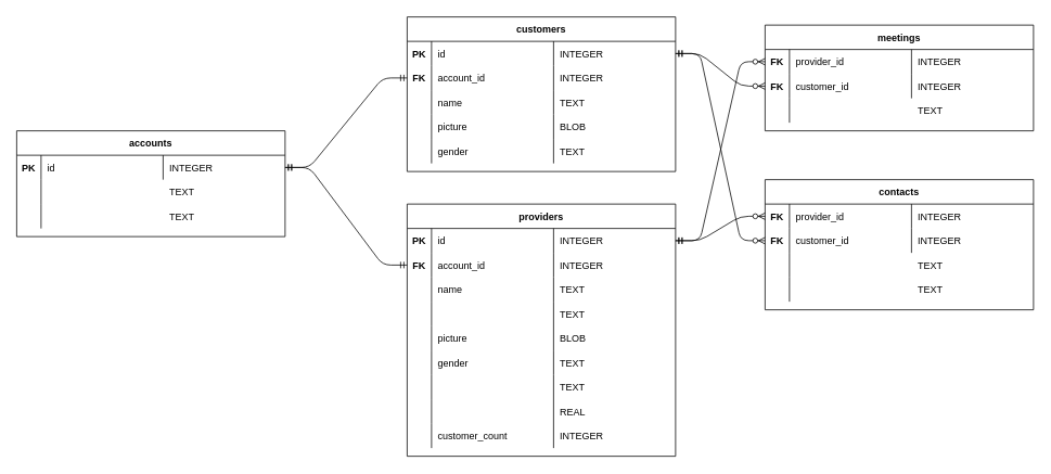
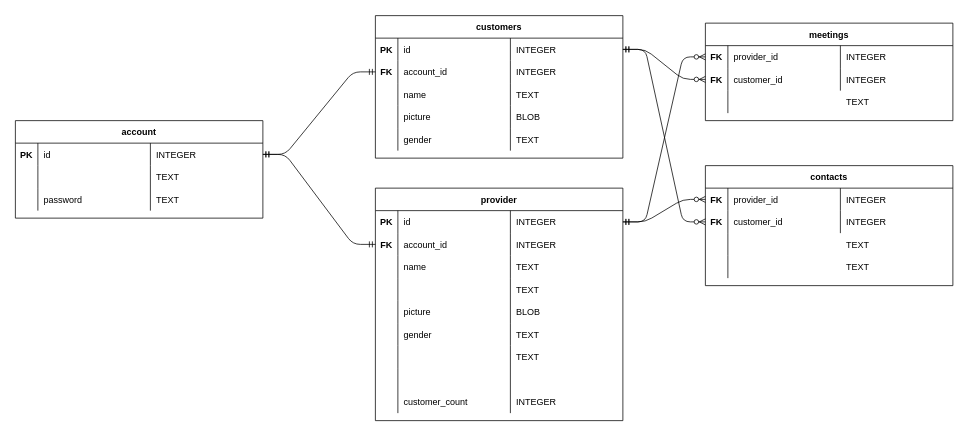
  <mxCell id="0" />
  <mxCell id="1" parent="0" />
- <mxCell id="2" value="accounts" style="shape=table;startSize=30;container=1;collapsible=1;childLayout=tableLayout;fixedRows=1;rowLines=0;fontStyle=1;align=center;resizeLast=1;" vertex="1" parent="1"><mxGeometry x="20" y="160" width="330" height="130" as="geometry" /></mxCell>
+ <mxCell id="2" value="account" style="shape=table;startSize=30;container=1;collapsible=1;childLayout=tableLayout;fixedRows=1;rowLines=0;fontStyle=1;align=center;resizeLast=1;" vertex="1" parent="1"><mxGeometry x="20" y="160" width="330" height="130" as="geometry" /></mxCell>
  <mxCell id="3" value="" style="shape=partialRectangle;collapsible=0;dropTarget=0;pointerEvents=0;fillColor=none;top=0;left=0;bottom=1;right=0;points=[[0,0.5],[1,0.5]];portConstraint=eastwest;strokeColor=none;" vertex="1" parent="2"><mxGeometry y="30" width="330" height="30" as="geometry" /></mxCell>
  <mxCell id="4" value="PK" style="shape=partialRectangle;connectable=0;fillColor=none;top=0;left=0;bottom=0;right=0;fontStyle=1;overflow=hidden;strokeColor=none;" vertex="1" parent="3"><mxGeometry width="30" height="30" as="geometry" /></mxCell>
  <mxCell id="5" value="id" style="shape=partialRectangle;connectable=0;fillColor=none;top=0;left=0;bottom=0;right=0;align=left;spacingLeft=6;fontStyle=0;overflow=hidden;strokeColor=none;" vertex="1" parent="3"><mxGeometry x="30" width="150" height="30" as="geometry" /></mxCell>
  <mxCell id="6" value="INTEGER" style="shape=partialRectangle;connectable=0;fillColor=none;top=0;left=0;bottom=0;right=0;align=left;spacingLeft=6;fontStyle=0;overflow=hidden;strokeColor=none;" vertex="1" parent="3"><mxGeometry x="180" width="150" height="30" as="geometry" /></mxCell>
  <mxCell id="7" value="" style="shape=partialRectangle;collapsible=0;dropTarget=0;pointerEvents=0;fillColor=none;top=0;left=0;bottom=0;right=0;points=[[0,0.5],[1,0.5]];portConstraint=eastwest;" vertex="1" parent="2"><mxGeometry y="60" width="330" height="30" as="geometry" /></mxCell>
  <mxCell id="8" value="" style="shape=partialRectangle;connectable=0;fillColor=none;top=0;left=0;bottom=0;right=0;editable=1;overflow=hidden;" vertex="1" parent="7"><mxGeometry width="30" height="30" as="geometry" /></mxCell>
  <mxCell id="9" value="TEXT" style="shape=partialRectangle;connectable=0;fillColor=none;top=0;left=0;bottom=0;right=0;align=left;spacingLeft=6;overflow=hidden;" vertex="1" parent="7"><mxGeometry x="180" width="150" height="30" as="geometry" /></mxCell>
  <mxCell id="10" value="" style="shape=partialRectangle;collapsible=0;dropTarget=0;pointerEvents=0;fillColor=none;top=0;left=0;bottom=0;right=0;points=[[0,0.5],[1,0.5]];portConstraint=eastwest;" vertex="1" parent="2"><mxGeometry y="90" width="330" height="30" as="geometry" /></mxCell>
  <mxCell id="11" value="" style="shape=partialRectangle;connectable=0;fillColor=none;top=0;left=0;bottom=0;right=0;editable=1;overflow=hidden;" vertex="1" parent="10"><mxGeometry width="30" height="30" as="geometry" /></mxCell>
+ <mxCell id="12" value="password" style="shape=partialRectangle;connectable=0;fillColor=none;top=0;left=0;bottom=0;right=0;align=left;spacingLeft=6;overflow=hidden;" vertex="1" parent="10"><mxGeometry x="30" width="150" height="30" as="geometry" /></mxCell>
  <mxCell id="13" value="TEXT" style="shape=partialRectangle;connectable=0;fillColor=none;top=0;left=0;bottom=0;right=0;align=left;spacingLeft=6;overflow=hidden;" vertex="1" parent="10"><mxGeometry x="180" width="150" height="30" as="geometry" /></mxCell>
  <mxCell id="14" value="" style="edgeStyle=entityRelationEdgeStyle;fontSize=12;html=1;endArrow=ERmandOne;startArrow=ERmandOne;entryX=1;entryY=0.5;entryDx=0;entryDy=0;exitX=0;exitY=0.5;exitDx=0;exitDy=0;" edge="1" parent="1" source="20" target="3"><mxGeometry width="100" height="100" relative="1" as="geometry"><mxPoint x="480" y="65" as="sourcePoint" /><mxPoint x="210" y="170" as="targetPoint" /></mxGeometry></mxCell>
  <mxCell id="15" value="customers" style="shape=table;startSize=30;container=1;collapsible=1;childLayout=tableLayout;fixedRows=1;rowLines=0;fontStyle=1;align=center;resizeLast=1;" vertex="1" parent="1"><mxGeometry x="500" y="20" width="330" height="190" as="geometry" /></mxCell>
  <mxCell id="16" value="" style="shape=partialRectangle;collapsible=0;dropTarget=0;pointerEvents=0;fillColor=none;top=0;left=0;bottom=1;right=0;points=[[0,0.5],[1,0.5]];portConstraint=eastwest;strokeColor=none;" vertex="1" parent="15"><mxGeometry y="30" width="330" height="30" as="geometry" /></mxCell>
  <mxCell id="17" value="PK" style="shape=partialRectangle;connectable=0;fillColor=none;top=0;left=0;bottom=0;right=0;fontStyle=1;overflow=hidden;strokeColor=none;" vertex="1" parent="16"><mxGeometry width="30" height="30" as="geometry" /></mxCell>
  <mxCell id="18" value="id" style="shape=partialRectangle;connectable=0;fillColor=none;top=0;left=0;bottom=0;right=0;align=left;spacingLeft=6;fontStyle=0;overflow=hidden;strokeColor=none;" vertex="1" parent="16"><mxGeometry x="30" width="150" height="30" as="geometry" /></mxCell>
  <mxCell id="19" value="INTEGER" style="shape=partialRectangle;connectable=0;fillColor=none;top=0;left=0;bottom=0;right=0;align=left;spacingLeft=6;fontStyle=0;overflow=hidden;strokeColor=none;" vertex="1" parent="16"><mxGeometry x="180" width="150" height="30" as="geometry" /></mxCell>
  <mxCell id="20" value="" style="shape=partialRectangle;collapsible=0;dropTarget=0;pointerEvents=0;fillColor=none;top=0;left=0;bottom=0;right=0;points=[[0,0.5],[1,0.5]];portConstraint=eastwest;" vertex="1" parent="15"><mxGeometry y="60" width="330" height="30" as="geometry" /></mxCell>
  <mxCell id="21" value="FK" style="shape=partialRectangle;connectable=0;fillColor=none;top=0;left=0;bottom=0;right=0;editable=1;overflow=hidden;fontStyle=1" vertex="1" parent="20"><mxGeometry width="30" height="30" as="geometry" /></mxCell>
  <mxCell id="22" value="account_id" style="shape=partialRectangle;connectable=0;fillColor=none;top=0;left=0;bottom=0;right=0;align=left;spacingLeft=6;overflow=hidden;" vertex="1" parent="20"><mxGeometry x="30" width="150" height="30" as="geometry" /></mxCell>
  <mxCell id="23" value="INTEGER" style="shape=partialRectangle;connectable=0;fillColor=none;top=0;left=0;bottom=0;right=0;align=left;spacingLeft=6;overflow=hidden;" vertex="1" parent="20"><mxGeometry x="180" width="150" height="30" as="geometry" /></mxCell>
  <mxCell id="24" value="" style="shape=partialRectangle;collapsible=0;dropTarget=0;pointerEvents=0;fillColor=none;top=0;left=0;bottom=0;right=0;points=[[0,0.5],[1,0.5]];portConstraint=eastwest;" vertex="1" parent="15"><mxGeometry y="90" width="330" height="30" as="geometry" /></mxCell>
  <mxCell id="25" value="" style="shape=partialRectangle;connectable=0;fillColor=none;top=0;left=0;bottom=0;right=0;editable=1;overflow=hidden;" vertex="1" parent="24"><mxGeometry width="30" height="30" as="geometry" /></mxCell>
  <mxCell id="26" value="name" style="shape=partialRectangle;connectable=0;fillColor=none;top=0;left=0;bottom=0;right=0;align=left;spacingLeft=6;overflow=hidden;" vertex="1" parent="24"><mxGeometry x="30" width="150" height="30" as="geometry" /></mxCell>
  <mxCell id="27" value="TEXT" style="shape=partialRectangle;connectable=0;fillColor=none;top=0;left=0;bottom=0;right=0;align=left;spacingLeft=6;overflow=hidden;" vertex="1" parent="24"><mxGeometry x="180" width="150" height="30" as="geometry" /></mxCell>
  <mxCell id="28" value="" style="shape=partialRectangle;collapsible=0;dropTarget=0;pointerEvents=0;fillColor=none;top=0;left=0;bottom=0;right=0;points=[[0,0.5],[1,0.5]];portConstraint=eastwest;fontSize=11;" vertex="1" parent="15"><mxGeometry y="120" width="330" height="30" as="geometry" /></mxCell>
  <mxCell id="29" value="" style="shape=partialRectangle;connectable=0;fillColor=none;top=0;left=0;bottom=0;right=0;editable=1;overflow=hidden;" vertex="1" parent="28"><mxGeometry width="30" height="30" as="geometry" /></mxCell>
  <mxCell id="30" value="picture" style="shape=partialRectangle;connectable=0;fillColor=none;top=0;left=0;bottom=0;right=0;align=left;spacingLeft=6;overflow=hidden;" vertex="1" parent="28"><mxGeometry x="30" width="150" height="30" as="geometry" /></mxCell>
  <mxCell id="31" value="BLOB" style="shape=partialRectangle;connectable=0;fillColor=none;top=0;left=0;bottom=0;right=0;align=left;spacingLeft=6;overflow=hidden;" vertex="1" parent="28"><mxGeometry x="180" width="150" height="30" as="geometry" /></mxCell>
  <mxCell id="32" style="shape=partialRectangle;collapsible=0;dropTarget=0;pointerEvents=0;fillColor=none;top=0;left=0;bottom=0;right=0;points=[[0,0.5],[1,0.5]];portConstraint=eastwest;" vertex="1" parent="15"><mxGeometry y="150" width="330" height="30" as="geometry" /></mxCell>
  <mxCell id="33" style="shape=partialRectangle;connectable=0;fillColor=none;top=0;left=0;bottom=0;right=0;editable=1;overflow=hidden;" vertex="1" parent="32"><mxGeometry width="30" height="30" as="geometry" /></mxCell>
  <mxCell id="34" value="gender" style="shape=partialRectangle;connectable=0;fillColor=none;top=0;left=0;bottom=0;right=0;align=left;spacingLeft=6;overflow=hidden;" vertex="1" parent="32"><mxGeometry x="30" width="150" height="30" as="geometry" /></mxCell>
  <mxCell id="35" value="TEXT" style="shape=partialRectangle;connectable=0;fillColor=none;top=0;left=0;bottom=0;right=0;align=left;spacingLeft=6;overflow=hidden;" vertex="1" parent="32"><mxGeometry x="180" width="150" height="30" as="geometry" /></mxCell>
- <mxCell id="36" value="providers" style="shape=table;startSize=30;container=1;collapsible=1;childLayout=tableLayout;fixedRows=1;rowLines=0;fontStyle=1;align=center;resizeLast=1;" vertex="1" parent="1"><mxGeometry x="500" y="250" width="330" height="310" as="geometry" /></mxCell>
+ <mxCell id="36" value="provider" style="shape=table;startSize=30;container=1;collapsible=1;childLayout=tableLayout;fixedRows=1;rowLines=0;fontStyle=1;align=center;resizeLast=1;" vertex="1" parent="1"><mxGeometry x="500" y="250" width="330" height="310" as="geometry" /></mxCell>
  <mxCell id="37" value="" style="shape=partialRectangle;collapsible=0;dropTarget=0;pointerEvents=0;fillColor=none;top=0;left=0;bottom=1;right=0;points=[[0,0.5],[1,0.5]];portConstraint=eastwest;strokeColor=none;" vertex="1" parent="36"><mxGeometry y="30" width="330" height="30" as="geometry" /></mxCell>
  <mxCell id="38" value="PK" style="shape=partialRectangle;connectable=0;fillColor=none;top=0;left=0;bottom=0;right=0;fontStyle=1;overflow=hidden;strokeColor=none;" vertex="1" parent="37"><mxGeometry width="30" height="30" as="geometry" /></mxCell>
  <mxCell id="39" value="id" style="shape=partialRectangle;connectable=0;fillColor=none;top=0;left=0;bottom=0;right=0;align=left;spacingLeft=6;fontStyle=0;overflow=hidden;strokeColor=none;" vertex="1" parent="37"><mxGeometry x="30" width="150" height="30" as="geometry" /></mxCell>
  <mxCell id="40" value="INTEGER" style="shape=partialRectangle;connectable=0;fillColor=none;top=0;left=0;bottom=0;right=0;align=left;spacingLeft=6;fontStyle=0;overflow=hidden;strokeColor=none;" vertex="1" parent="37"><mxGeometry x="180" width="150" height="30" as="geometry" /></mxCell>
  <mxCell id="41" value="" style="shape=partialRectangle;collapsible=0;dropTarget=0;pointerEvents=0;fillColor=none;top=0;left=0;bottom=0;right=0;points=[[0,0.5],[1,0.5]];portConstraint=eastwest;" vertex="1" parent="36"><mxGeometry y="60" width="330" height="30" as="geometry" /></mxCell>
  <mxCell id="42" value="FK" style="shape=partialRectangle;connectable=0;fillColor=none;top=0;left=0;bottom=0;right=0;editable=1;overflow=hidden;fontStyle=1" vertex="1" parent="41"><mxGeometry width="30" height="30" as="geometry" /></mxCell>
  <mxCell id="43" value="account_id" style="shape=partialRectangle;connectable=0;fillColor=none;top=0;left=0;bottom=0;right=0;align=left;spacingLeft=6;overflow=hidden;" vertex="1" parent="41"><mxGeometry x="30" width="150" height="30" as="geometry" /></mxCell>
  <mxCell id="44" value="INTEGER" style="shape=partialRectangle;connectable=0;fillColor=none;top=0;left=0;bottom=0;right=0;align=left;spacingLeft=6;overflow=hidden;" vertex="1" parent="41"><mxGeometry x="180" width="150" height="30" as="geometry" /></mxCell>
  <mxCell id="45" value="" style="shape=partialRectangle;collapsible=0;dropTarget=0;pointerEvents=0;fillColor=none;top=0;left=0;bottom=0;right=0;points=[[0,0.5],[1,0.5]];portConstraint=eastwest;" vertex="1" parent="36"><mxGeometry y="90" width="330" height="30" as="geometry" /></mxCell>
  <mxCell id="46" value="" style="shape=partialRectangle;connectable=0;fillColor=none;top=0;left=0;bottom=0;right=0;editable=1;overflow=hidden;" vertex="1" parent="45"><mxGeometry width="30" height="30" as="geometry" /></mxCell>
  <mxCell id="47" value="name" style="shape=partialRectangle;connectable=0;fillColor=none;top=0;left=0;bottom=0;right=0;align=left;spacingLeft=6;overflow=hidden;" vertex="1" parent="45"><mxGeometry x="30" width="150" height="30" as="geometry" /></mxCell>
  <mxCell id="48" value="TEXT" style="shape=partialRectangle;connectable=0;fillColor=none;top=0;left=0;bottom=0;right=0;align=left;spacingLeft=6;overflow=hidden;" vertex="1" parent="45"><mxGeometry x="180" width="150" height="30" as="geometry" /></mxCell>
  <mxCell id="49" value="" style="shape=partialRectangle;collapsible=0;dropTarget=0;pointerEvents=0;fillColor=none;top=0;left=0;bottom=0;right=0;points=[[0,0.5],[1,0.5]];portConstraint=eastwest;fontSize=11;" vertex="1" parent="36"><mxGeometry y="120" width="330" height="30" as="geometry" /></mxCell>
  <mxCell id="50" value="" style="shape=partialRectangle;connectable=0;fillColor=none;top=0;left=0;bottom=0;right=0;editable=1;overflow=hidden;" vertex="1" parent="49"><mxGeometry width="30" height="30" as="geometry" /></mxCell>
  <mxCell id="51" value="TEXT" style="shape=partialRectangle;connectable=0;fillColor=none;top=0;left=0;bottom=0;right=0;align=left;spacingLeft=6;overflow=hidden;" vertex="1" parent="49"><mxGeometry x="180" width="150" height="30" as="geometry" /></mxCell>
  <mxCell id="52" value="" style="shape=partialRectangle;collapsible=0;dropTarget=0;pointerEvents=0;fillColor=none;top=0;left=0;bottom=0;right=0;points=[[0,0.5],[1,0.5]];portConstraint=eastwest;fontSize=11;" vertex="1" parent="36"><mxGeometry y="150" width="330" height="30" as="geometry" /></mxCell>
  <mxCell id="53" value="" style="shape=partialRectangle;connectable=0;fillColor=none;top=0;left=0;bottom=0;right=0;editable=1;overflow=hidden;" vertex="1" parent="52"><mxGeometry width="30" height="30" as="geometry" /></mxCell>
  <mxCell id="54" value="picture" style="shape=partialRectangle;connectable=0;fillColor=none;top=0;left=0;bottom=0;right=0;align=left;spacingLeft=6;overflow=hidden;" vertex="1" parent="52"><mxGeometry x="30" width="150" height="30" as="geometry" /></mxCell>
  <mxCell id="55" value="BLOB" style="shape=partialRectangle;connectable=0;fillColor=none;top=0;left=0;bottom=0;right=0;align=left;spacingLeft=6;overflow=hidden;" vertex="1" parent="52"><mxGeometry x="180" width="150" height="30" as="geometry" /></mxCell>
  <mxCell id="56" style="shape=partialRectangle;collapsible=0;dropTarget=0;pointerEvents=0;fillColor=none;top=0;left=0;bottom=0;right=0;points=[[0,0.5],[1,0.5]];portConstraint=eastwest;" vertex="1" parent="36"><mxGeometry y="180" width="330" height="30" as="geometry" /></mxCell>
  <mxCell id="57" style="shape=partialRectangle;connectable=0;fillColor=none;top=0;left=0;bottom=0;right=0;editable=1;overflow=hidden;" vertex="1" parent="56"><mxGeometry width="30" height="30" as="geometry" /></mxCell>
  <mxCell id="58" value="gender" style="shape=partialRectangle;connectable=0;fillColor=none;top=0;left=0;bottom=0;right=0;align=left;spacingLeft=6;overflow=hidden;" vertex="1" parent="56"><mxGeometry x="30" width="150" height="30" as="geometry" /></mxCell>
  <mxCell id="59" value="TEXT" style="shape=partialRectangle;connectable=0;fillColor=none;top=0;left=0;bottom=0;right=0;align=left;spacingLeft=6;overflow=hidden;" vertex="1" parent="56"><mxGeometry x="180" width="150" height="30" as="geometry" /></mxCell>
  <mxCell id="60" value="" style="shape=partialRectangle;collapsible=0;dropTarget=0;pointerEvents=0;fillColor=none;top=0;left=0;bottom=0;right=0;points=[[0,0.5],[1,0.5]];portConstraint=eastwest;fontSize=11;" vertex="1" parent="36"><mxGeometry y="210" width="330" height="30" as="geometry" /></mxCell>
  <mxCell id="61" value="" style="shape=partialRectangle;connectable=0;fillColor=none;top=0;left=0;bottom=0;right=0;editable=1;overflow=hidden;" vertex="1" parent="60"><mxGeometry width="30" height="30" as="geometry" /></mxCell>
  <mxCell id="62" value="TEXT" style="shape=partialRectangle;connectable=0;fillColor=none;top=0;left=0;bottom=0;right=0;align=left;spacingLeft=6;overflow=hidden;" vertex="1" parent="60"><mxGeometry x="180" width="150" height="30" as="geometry" /></mxCell>
  <mxCell id="63" value="" style="shape=partialRectangle;collapsible=0;dropTarget=0;pointerEvents=0;fillColor=none;top=0;left=0;bottom=0;right=0;points=[[0,0.5],[1,0.5]];portConstraint=eastwest;fontSize=11;" vertex="1" parent="36"><mxGeometry y="240" width="330" height="30" as="geometry" /></mxCell>
  <mxCell id="64" value="" style="shape=partialRectangle;connectable=0;fillColor=none;top=0;left=0;bottom=0;right=0;editable=1;overflow=hidden;" vertex="1" parent="63"><mxGeometry width="30" height="30" as="geometry" /></mxCell>
- <mxCell id="65" value="REAL" style="shape=partialRectangle;connectable=0;fillColor=none;top=0;left=0;bottom=0;right=0;align=left;spacingLeft=6;overflow=hidden;" vertex="1" parent="63"><mxGeometry x="180" width="150" height="30" as="geometry" /></mxCell>
  <mxCell id="66" value="" style="shape=partialRectangle;collapsible=0;dropTarget=0;pointerEvents=0;fillColor=none;top=0;left=0;bottom=0;right=0;points=[[0,0.5],[1,0.5]];portConstraint=eastwest;fontSize=11;" vertex="1" parent="36"><mxGeometry y="270" width="330" height="30" as="geometry" /></mxCell>
  <mxCell id="67" value="" style="shape=partialRectangle;connectable=0;fillColor=none;top=0;left=0;bottom=0;right=0;editable=1;overflow=hidden;" vertex="1" parent="66"><mxGeometry width="30" height="30" as="geometry" /></mxCell>
  <mxCell id="68" value="customer_count" style="shape=partialRectangle;connectable=0;fillColor=none;top=0;left=0;bottom=0;right=0;align=left;spacingLeft=6;overflow=hidden;" vertex="1" parent="66"><mxGeometry x="30" width="150" height="30" as="geometry" /></mxCell>
  <mxCell id="69" value="INTEGER" style="shape=partialRectangle;connectable=0;fillColor=none;top=0;left=0;bottom=0;right=0;align=left;spacingLeft=6;overflow=hidden;" vertex="1" parent="66"><mxGeometry x="180" width="150" height="30" as="geometry" /></mxCell>
  <mxCell id="70" value="" style="edgeStyle=entityRelationEdgeStyle;fontSize=12;html=1;endArrow=ERmandOne;startArrow=ERmandOne;entryX=0;entryY=0.5;entryDx=0;entryDy=0;exitX=1;exitY=0.5;exitDx=0;exitDy=0;" edge="1" parent="1" source="3" target="41"><mxGeometry width="100" height="100" relative="1" as="geometry"><mxPoint x="380" y="270" as="sourcePoint" /><mxPoint x="480" y="170" as="targetPoint" /></mxGeometry></mxCell>
  <mxCell id="71" value="meetings" style="shape=table;startSize=30;container=1;collapsible=1;childLayout=tableLayout;fixedRows=1;rowLines=0;fontStyle=1;align=center;resizeLast=1;" vertex="1" parent="1"><mxGeometry x="940" y="30" width="330" height="130" as="geometry" /></mxCell>
  <mxCell id="72" value="" style="shape=partialRectangle;collapsible=0;dropTarget=0;pointerEvents=0;fillColor=none;top=0;left=0;bottom=1;right=0;points=[[0,0.5],[1,0.5]];portConstraint=eastwest;strokeColor=none;" vertex="1" parent="71"><mxGeometry y="30" width="330" height="30" as="geometry" /></mxCell>
  <mxCell id="73" value="FK" style="shape=partialRectangle;connectable=0;fillColor=none;top=0;left=0;bottom=0;right=0;fontStyle=1;overflow=hidden;strokeColor=none;" vertex="1" parent="72"><mxGeometry width="30" height="30" as="geometry" /></mxCell>
  <mxCell id="74" value="provider_id" style="shape=partialRectangle;connectable=0;fillColor=none;top=0;left=0;bottom=0;right=0;align=left;spacingLeft=6;fontStyle=0;overflow=hidden;strokeColor=none;" vertex="1" parent="72"><mxGeometry x="30" width="150" height="30" as="geometry" /></mxCell>
  <mxCell id="75" value="INTEGER" style="shape=partialRectangle;connectable=0;fillColor=none;top=0;left=0;bottom=0;right=0;align=left;spacingLeft=6;fontStyle=0;overflow=hidden;strokeColor=none;" vertex="1" parent="72"><mxGeometry x="180" width="150" height="30" as="geometry" /></mxCell>
  <mxCell id="76" value="" style="shape=partialRectangle;collapsible=0;dropTarget=0;pointerEvents=0;fillColor=none;top=0;left=0;bottom=0;right=0;points=[[0,0.5],[1,0.5]];portConstraint=eastwest;" vertex="1" parent="71"><mxGeometry y="60" width="330" height="30" as="geometry" /></mxCell>
  <mxCell id="77" value="FK" style="shape=partialRectangle;connectable=0;fillColor=none;top=0;left=0;bottom=0;right=0;editable=1;overflow=hidden;fontStyle=1" vertex="1" parent="76"><mxGeometry width="30" height="30" as="geometry" /></mxCell>
  <mxCell id="78" value="customer_id" style="shape=partialRectangle;connectable=0;fillColor=none;top=0;left=0;bottom=0;right=0;align=left;spacingLeft=6;overflow=hidden;" vertex="1" parent="76"><mxGeometry x="30" width="150" height="30" as="geometry" /></mxCell>
  <mxCell id="79" value="INTEGER" style="shape=partialRectangle;connectable=0;fillColor=none;top=0;left=0;bottom=0;right=0;align=left;spacingLeft=6;overflow=hidden;" vertex="1" parent="76"><mxGeometry x="180" width="150" height="30" as="geometry" /></mxCell>
  <mxCell id="80" value="" style="shape=partialRectangle;collapsible=0;dropTarget=0;pointerEvents=0;fillColor=none;top=0;left=0;bottom=0;right=0;points=[[0,0.5],[1,0.5]];portConstraint=eastwest;" vertex="1" parent="71"><mxGeometry y="90" width="330" height="30" as="geometry" /></mxCell>
  <mxCell id="81" value="" style="shape=partialRectangle;connectable=0;fillColor=none;top=0;left=0;bottom=0;right=0;editable=1;overflow=hidden;" vertex="1" parent="80"><mxGeometry width="30" height="30" as="geometry" /></mxCell>
  <mxCell id="82" value="TEXT" style="shape=partialRectangle;connectable=0;fillColor=none;top=0;left=0;bottom=0;right=0;align=left;spacingLeft=6;overflow=hidden;" vertex="1" parent="80"><mxGeometry x="180" width="150" height="30" as="geometry" /></mxCell>
  <mxCell id="83" value="" style="edgeStyle=entityRelationEdgeStyle;fontSize=12;html=1;endArrow=ERzeroToMany;startArrow=ERmandOne;entryX=0;entryY=0.5;entryDx=0;entryDy=0;exitX=1;exitY=0.5;exitDx=0;exitDy=0;" edge="1" parent="1" source="37" target="72"><mxGeometry width="100" height="100" relative="1" as="geometry"><mxPoint x="680" y="290" as="sourcePoint" /><mxPoint x="780" y="190" as="targetPoint" /></mxGeometry></mxCell>
  <mxCell id="84" value="" style="edgeStyle=entityRelationEdgeStyle;fontSize=12;html=1;endArrow=ERzeroToMany;startArrow=ERmandOne;exitX=1;exitY=0.5;exitDx=0;exitDy=0;entryX=0;entryY=0.5;entryDx=0;entryDy=0;" edge="1" parent="1" source="16" target="76"><mxGeometry width="100" height="100" relative="1" as="geometry"><mxPoint x="680" y="290" as="sourcePoint" /><mxPoint x="780" y="190" as="targetPoint" /></mxGeometry></mxCell>
  <mxCell id="85" value="contacts" style="shape=table;startSize=30;container=1;collapsible=1;childLayout=tableLayout;fixedRows=1;rowLines=0;fontStyle=1;align=center;resizeLast=1;" vertex="1" parent="1"><mxGeometry x="940" y="220" width="330" height="160" as="geometry" /></mxCell>
  <mxCell id="86" value="" style="shape=partialRectangle;collapsible=0;dropTarget=0;pointerEvents=0;fillColor=none;top=0;left=0;bottom=1;right=0;points=[[0,0.5],[1,0.5]];portConstraint=eastwest;strokeColor=none;" vertex="1" parent="85"><mxGeometry y="30" width="330" height="30" as="geometry" /></mxCell>
  <mxCell id="87" value="FK" style="shape=partialRectangle;connectable=0;fillColor=none;top=0;left=0;bottom=0;right=0;fontStyle=1;overflow=hidden;strokeColor=none;" vertex="1" parent="86"><mxGeometry width="30" height="30" as="geometry" /></mxCell>
  <mxCell id="88" value="provider_id" style="shape=partialRectangle;connectable=0;fillColor=none;top=0;left=0;bottom=0;right=0;align=left;spacingLeft=6;fontStyle=0;overflow=hidden;strokeColor=none;" vertex="1" parent="86"><mxGeometry x="30" width="150" height="30" as="geometry" /></mxCell>
  <mxCell id="89" value="INTEGER" style="shape=partialRectangle;connectable=0;fillColor=none;top=0;left=0;bottom=0;right=0;align=left;spacingLeft=6;fontStyle=0;overflow=hidden;strokeColor=none;" vertex="1" parent="86"><mxGeometry x="180" width="150" height="30" as="geometry" /></mxCell>
  <mxCell id="90" value="" style="shape=partialRectangle;collapsible=0;dropTarget=0;pointerEvents=0;fillColor=none;top=0;left=0;bottom=0;right=0;points=[[0,0.5],[1,0.5]];portConstraint=eastwest;" vertex="1" parent="85"><mxGeometry y="60" width="330" height="30" as="geometry" /></mxCell>
  <mxCell id="91" value="FK" style="shape=partialRectangle;connectable=0;fillColor=none;top=0;left=0;bottom=0;right=0;editable=1;overflow=hidden;fontStyle=1" vertex="1" parent="90"><mxGeometry width="30" height="30" as="geometry" /></mxCell>
  <mxCell id="92" value="customer_id" style="shape=partialRectangle;connectable=0;fillColor=none;top=0;left=0;bottom=0;right=0;align=left;spacingLeft=6;overflow=hidden;" vertex="1" parent="90"><mxGeometry x="30" width="150" height="30" as="geometry" /></mxCell>
  <mxCell id="93" value="INTEGER" style="shape=partialRectangle;connectable=0;fillColor=none;top=0;left=0;bottom=0;right=0;align=left;spacingLeft=6;overflow=hidden;" vertex="1" parent="90"><mxGeometry x="180" width="150" height="30" as="geometry" /></mxCell>
  <mxCell id="94" value="" style="shape=partialRectangle;collapsible=0;dropTarget=0;pointerEvents=0;fillColor=none;top=0;left=0;bottom=0;right=0;points=[[0,0.5],[1,0.5]];portConstraint=eastwest;" vertex="1" parent="85"><mxGeometry y="90" width="330" height="30" as="geometry" /></mxCell>
  <mxCell id="95" value="" style="shape=partialRectangle;connectable=0;fillColor=none;top=0;left=0;bottom=0;right=0;editable=1;overflow=hidden;" vertex="1" parent="94"><mxGeometry width="30" height="30" as="geometry" /></mxCell>
  <mxCell id="96" value="TEXT" style="shape=partialRectangle;connectable=0;fillColor=none;top=0;left=0;bottom=0;right=0;align=left;spacingLeft=6;overflow=hidden;" vertex="1" parent="94"><mxGeometry x="180" width="150" height="30" as="geometry" /></mxCell>
  <mxCell id="97" value="" style="shape=partialRectangle;collapsible=0;dropTarget=0;pointerEvents=0;fillColor=none;top=0;left=0;bottom=0;right=0;points=[[0,0.5],[1,0.5]];portConstraint=eastwest;fontSize=11;" vertex="1" parent="85"><mxGeometry y="120" width="330" height="30" as="geometry" /></mxCell>
  <mxCell id="98" value="" style="shape=partialRectangle;connectable=0;fillColor=none;top=0;left=0;bottom=0;right=0;editable=1;overflow=hidden;" vertex="1" parent="97"><mxGeometry width="30" height="30" as="geometry" /></mxCell>
  <mxCell id="99" value="TEXT" style="shape=partialRectangle;connectable=0;fillColor=none;top=0;left=0;bottom=0;right=0;align=left;spacingLeft=6;overflow=hidden;" vertex="1" parent="97"><mxGeometry x="180" width="150" height="30" as="geometry" /></mxCell>
  <mxCell id="100" value="" style="edgeStyle=entityRelationEdgeStyle;fontSize=12;html=1;endArrow=ERzeroToMany;startArrow=ERmandOne;exitX=1;exitY=0.5;exitDx=0;exitDy=0;entryX=0;entryY=0.5;entryDx=0;entryDy=0;" edge="1" parent="1" source="37" target="86"><mxGeometry width="100" height="100" relative="1" as="geometry"><mxPoint x="680" y="290" as="sourcePoint" /><mxPoint x="780" y="190" as="targetPoint" /></mxGeometry></mxCell>
  <mxCell id="101" value="" style="edgeStyle=entityRelationEdgeStyle;fontSize=12;html=1;endArrow=ERzeroToMany;startArrow=ERmandOne;exitX=1;exitY=0.5;exitDx=0;exitDy=0;entryX=0;entryY=0.5;entryDx=0;entryDy=0;" edge="1" parent="1" source="16" target="90"><mxGeometry width="100" height="100" relative="1" as="geometry"><mxPoint x="680" y="290" as="sourcePoint" /><mxPoint x="780" y="190" as="targetPoint" /></mxGeometry></mxCell>
